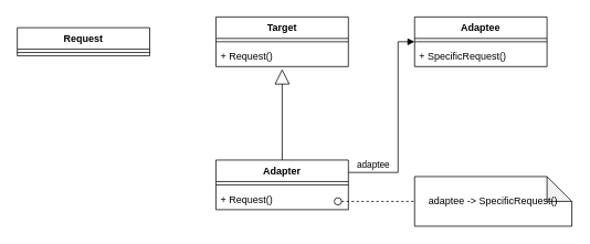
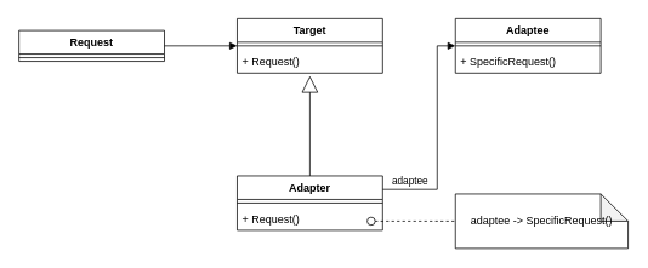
  <mxCell id="0" />
  <mxCell id="1" parent="0" />
  <mxCell id="2" value="Request" style="swimlane;fontStyle=1;align=center;verticalAlign=top;childLayout=stackLayout;horizontal=1;startSize=26;horizontalStack=0;resizeParent=1;resizeParentMax=0;resizeLast=0;collapsible=1;marginBottom=0;" vertex="1" parent="1"><mxGeometry x="20" y="33" width="160" height="34" as="geometry" /></mxCell>
  <mxCell id="3" value="" style="line;strokeWidth=1;fillColor=none;align=left;verticalAlign=middle;spacingTop=-1;spacingLeft=3;spacingRight=3;rotatable=0;labelPosition=right;points=[];portConstraint=eastwest;" vertex="1" parent="2"><mxGeometry y="26" width="160" height="8" as="geometry" /></mxCell>
  <mxCell id="4" value="Target" style="swimlane;fontStyle=1;align=center;verticalAlign=top;childLayout=stackLayout;horizontal=1;startSize=26;horizontalStack=0;resizeParent=1;resizeParentMax=0;resizeLast=0;collapsible=1;marginBottom=0;" vertex="1" parent="1"><mxGeometry x="260" y="20" width="160" height="60" as="geometry" /></mxCell>
  <mxCell id="5" value="" style="line;strokeWidth=1;fillColor=none;align=left;verticalAlign=middle;spacingTop=-1;spacingLeft=3;spacingRight=3;rotatable=0;labelPosition=right;points=[];portConstraint=eastwest;" vertex="1" parent="4"><mxGeometry y="26" width="160" height="8" as="geometry" /></mxCell>
  <mxCell id="6" value="+ Request()" style="text;strokeColor=none;fillColor=none;align=left;verticalAlign=top;spacingLeft=4;spacingRight=4;overflow=hidden;rotatable=0;points=[[0,0.5],[1,0.5]];portConstraint=eastwest;" vertex="1" parent="4"><mxGeometry y="34" width="160" height="26" as="geometry" /></mxCell>
  <mxCell id="7" value="Adapter" style="swimlane;fontStyle=1;align=center;verticalAlign=top;childLayout=stackLayout;horizontal=1;startSize=26;horizontalStack=0;resizeParent=1;resizeParentMax=0;resizeLast=0;collapsible=1;marginBottom=0;" vertex="1" parent="1"><mxGeometry x="260" y="193" width="160" height="60" as="geometry" /></mxCell>
  <mxCell id="8" value="" style="line;strokeWidth=1;fillColor=none;align=left;verticalAlign=middle;spacingTop=-1;spacingLeft=3;spacingRight=3;rotatable=0;labelPosition=right;points=[];portConstraint=eastwest;" vertex="1" parent="7"><mxGeometry y="26" width="160" height="8" as="geometry" /></mxCell>
  <mxCell id="9" value="+ Request()" style="text;strokeColor=none;fillColor=none;align=left;verticalAlign=top;spacingLeft=4;spacingRight=4;overflow=hidden;rotatable=0;points=[[0,0.5],[1,0.5]];portConstraint=eastwest;" vertex="1" parent="7"><mxGeometry y="34" width="160" height="26" as="geometry" /></mxCell>
  <mxCell id="10" value="Adaptee" style="swimlane;fontStyle=1;align=center;verticalAlign=top;childLayout=stackLayout;horizontal=1;startSize=26;horizontalStack=0;resizeParent=1;resizeParentMax=0;resizeLast=0;collapsible=1;marginBottom=0;" vertex="1" parent="1"><mxGeometry x="500" y="20" width="160" height="60" as="geometry" /></mxCell>
  <mxCell id="11" value="" style="line;strokeWidth=1;fillColor=none;align=left;verticalAlign=middle;spacingTop=-1;spacingLeft=3;spacingRight=3;rotatable=0;labelPosition=right;points=[];portConstraint=eastwest;" vertex="1" parent="10"><mxGeometry y="26" width="160" height="8" as="geometry" /></mxCell>
  <mxCell id="12" value="+ SpecificRequest()" style="text;strokeColor=none;fillColor=none;align=left;verticalAlign=top;spacingLeft=4;spacingRight=4;overflow=hidden;rotatable=0;points=[[0,0.5],[1,0.5]];portConstraint=eastwest;" vertex="1" parent="10"><mxGeometry y="34" width="160" height="26" as="geometry" /></mxCell>
+ <mxCell id="13" value="" style="html=1;verticalAlign=bottom;endArrow=block;rounded=0;exitX=1;exitY=0.5;exitDx=0;exitDy=0;entryX=0;entryY=0.5;entryDx=0;entryDy=0;" edge="1" parent="1" source="2" target="4"><mxGeometry width="80" relative="1" as="geometry"><mxPoint x="260" y="183" as="sourcePoint" /><mxPoint x="340" y="183" as="targetPoint" /></mxGeometry></mxCell>
  <mxCell id="14" value="adaptee" style="html=1;verticalAlign=bottom;endArrow=block;rounded=0;exitX=1;exitY=0.25;exitDx=0;exitDy=0;entryX=0;entryY=0.5;entryDx=0;entryDy=0;edgeStyle=orthogonalEdgeStyle;" edge="1" parent="1" source="7" target="10"><mxGeometry x="-0.748" width="80" relative="1" as="geometry"><mxPoint x="260" y="183" as="sourcePoint" /><mxPoint x="340" y="183" as="targetPoint" /><Array as="points"><mxPoint x="480" y="208" /><mxPoint x="480" y="50" /></Array><mxPoint as="offset" /></mxGeometry></mxCell>
  <mxCell id="15" value="" style="endArrow=block;endSize=16;endFill=0;html=1;rounded=0;exitX=0.5;exitY=0;exitDx=0;exitDy=0;" edge="1" parent="1" source="7"><mxGeometry width="160" relative="1" as="geometry"><mxPoint x="220" y="183" as="sourcePoint" /><mxPoint x="340" y="83" as="targetPoint" /></mxGeometry></mxCell>
  <mxCell id="16" value="adaptee -&amp;gt; SpecificRequest()" style="shape=note;whiteSpace=wrap;html=1;backgroundOutline=1;darkOpacity=0.05;" vertex="1" parent="1"><mxGeometry x="500" y="213" width="190" height="60" as="geometry" /></mxCell>
  <mxCell id="17" value="" style="ellipse;whiteSpace=wrap;html=1;aspect=fixed;" vertex="1" parent="1"><mxGeometry x="403" y="238.63" width="8.75" height="8.75" as="geometry" /></mxCell>
  <mxCell id="18" value="" style="endArrow=none;dashed=1;html=1;rounded=0;exitX=1;exitY=0.5;exitDx=0;exitDy=0;entryX=0;entryY=0.5;entryDx=0;entryDy=0;entryPerimeter=0;" edge="1" parent="1" source="17" target="16"><mxGeometry width="50" height="50" relative="1" as="geometry"><mxPoint x="480" y="203" as="sourcePoint" /><mxPoint x="530" y="153" as="targetPoint" /></mxGeometry></mxCell>
